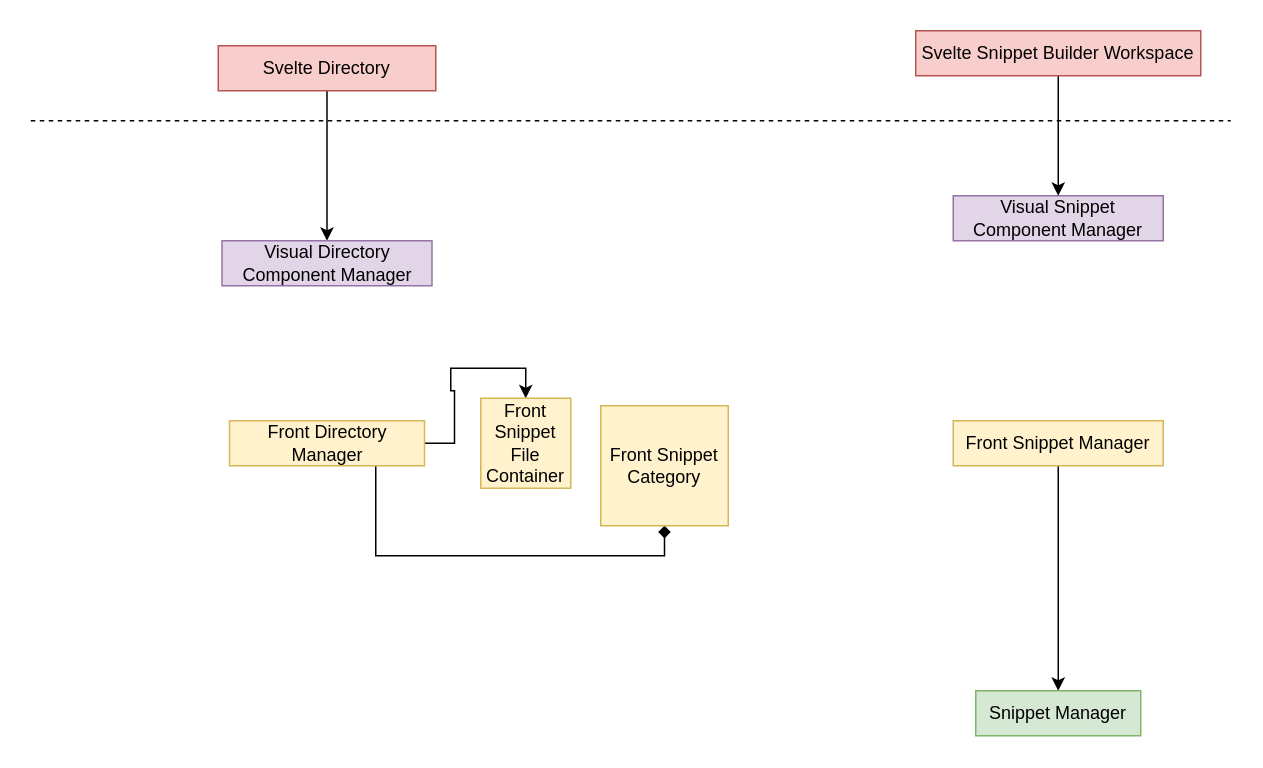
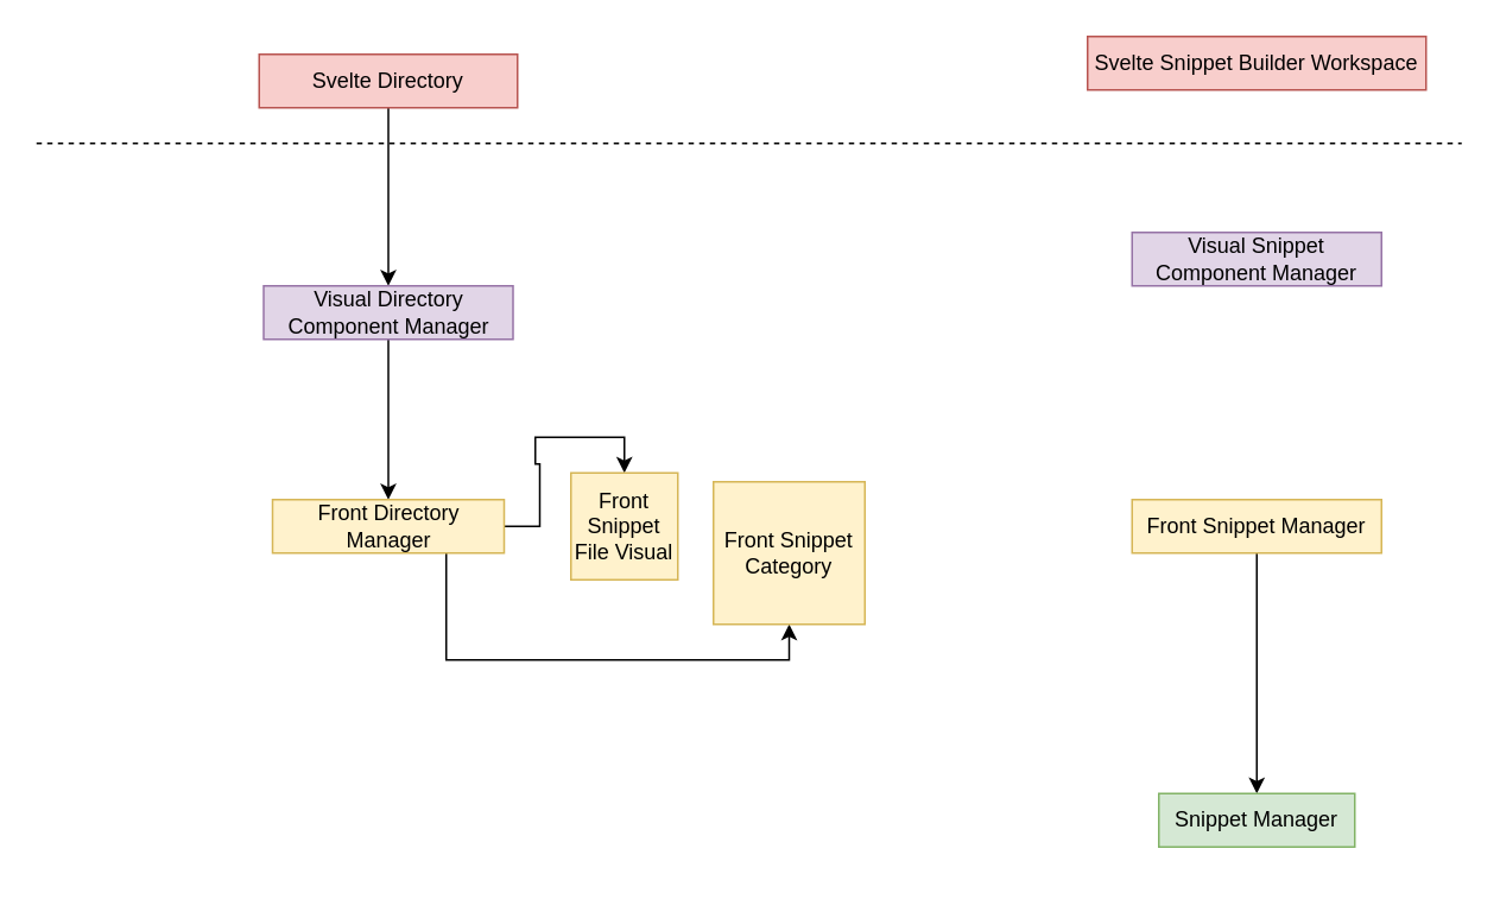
  <mxCell id="0" />
  <mxCell id="1" parent="0" />
  <mxCell id="2" value="" style="endArrow=none;dashed=1;html=1;rounded=0;" edge="1" parent="1"><mxGeometry width="50" height="50" relative="1" as="geometry"><mxPoint x="20" y="80" as="sourcePoint" /><mxPoint x="820" y="80" as="targetPoint" /></mxGeometry></mxCell>
  <mxCell id="3" style="edgeStyle=orthogonalEdgeStyle;rounded=0;orthogonalLoop=1;jettySize=auto;html=1;exitX=0.5;exitY=1;exitDx=0;exitDy=0;entryX=0.5;entryY=0;entryDx=0;entryDy=0;" edge="1" parent="1" source="4" target="6"><mxGeometry relative="1" as="geometry" /></mxCell>
  <mxCell id="4" value="Svelte Directory" style="text;strokeColor=#b85450;align=center;fillColor=#f8cecc;html=1;verticalAlign=middle;whiteSpace=wrap;rounded=0;" vertex="1" parent="1"><mxGeometry x="145" y="30" width="145" height="30" as="geometry" /></mxCell>
+ <mxCell id="5" style="edgeStyle=orthogonalEdgeStyle;rounded=0;orthogonalLoop=1;jettySize=auto;html=1;exitX=0.5;exitY=1;exitDx=0;exitDy=0;entryX=0.5;entryY=0;entryDx=0;entryDy=0;" edge="1" parent="1" source="6" target="14"><mxGeometry relative="1" as="geometry" /></mxCell>
  <mxCell id="6" value="Visual Directory Component Manager" style="text;html=1;align=center;verticalAlign=middle;whiteSpace=wrap;rounded=0;fillColor=#e1d5e7;strokeColor=#9673a6;" vertex="1" parent="1"><mxGeometry x="147.5" y="160" width="140" height="30" as="geometry" /></mxCell>
  <mxCell id="7" value="Visual Snippet Component Manager" style="text;html=1;align=center;verticalAlign=middle;whiteSpace=wrap;rounded=0;fillColor=#e1d5e7;strokeColor=#9673a6;" vertex="1" parent="1"><mxGeometry x="635" y="130" width="140" height="30" as="geometry" /></mxCell>
- <mxCell id="8" style="edgeStyle=orthogonalEdgeStyle;rounded=0;orthogonalLoop=1;jettySize=auto;html=1;exitX=0.5;exitY=1;exitDx=0;exitDy=0;entryX=0.5;entryY=0;entryDx=0;entryDy=0;" edge="1" parent="1" source="9" target="7"><mxGeometry relative="1" as="geometry" /></mxCell>
  <mxCell id="9" value="Svelte Snippet Builder Workspace" style="text;html=1;align=center;verticalAlign=middle;whiteSpace=wrap;rounded=0;fillColor=#f8cecc;strokeColor=#b85450;" vertex="1" parent="1"><mxGeometry x="610" y="20" width="190" height="30" as="geometry" /></mxCell>
  <mxCell id="10" style="edgeStyle=orthogonalEdgeStyle;rounded=0;orthogonalLoop=1;jettySize=auto;html=1;exitX=0.5;exitY=1;exitDx=0;exitDy=0;entryX=0.5;entryY=0;entryDx=0;entryDy=0;" edge="1" parent="1" source="11" target="15"><mxGeometry relative="1" as="geometry" /></mxCell>
  <mxCell id="11" value="Front Snippet Manager" style="text;html=1;align=center;verticalAlign=middle;whiteSpace=wrap;rounded=0;fillColor=#fff2cc;strokeColor=#d6b656;" vertex="1" parent="1"><mxGeometry x="635" y="280" width="140" height="30" as="geometry" /></mxCell>
  <mxCell id="12" style="edgeStyle=orthogonalEdgeStyle;rounded=0;orthogonalLoop=1;jettySize=auto;html=1;exitX=1;exitY=0.5;exitDx=0;exitDy=0;entryX=0.5;entryY=0;entryDx=0;entryDy=0;" edge="1" parent="1" source="14" target="16"><mxGeometry relative="1" as="geometry" /></mxCell>
- <mxCell id="13" style="edgeStyle=orthogonalEdgeStyle;rounded=0;orthogonalLoop=1;jettySize=auto;html=1;exitX=0.75;exitY=1;exitDx=0;exitDy=0;entryX=0.5;entryY=1;entryDx=0;entryDy=0;endArrow=diamond;" edge="1" parent="1" source="14" target="17"><mxGeometry relative="1" as="geometry" /></mxCell>
+ <mxCell id="13" style="edgeStyle=orthogonalEdgeStyle;rounded=0;orthogonalLoop=1;jettySize=auto;html=1;exitX=0.75;exitY=1;exitDx=0;exitDy=0;entryX=0.5;entryY=1;entryDx=0;entryDy=0;" edge="1" parent="1" source="14" target="17"><mxGeometry relative="1" as="geometry" /></mxCell>
  <mxCell id="14" value="Front Directory Manager" style="text;html=1;align=center;verticalAlign=middle;whiteSpace=wrap;rounded=0;fillColor=#fff2cc;strokeColor=#d6b656;" vertex="1" parent="1"><mxGeometry x="152.5" y="280" width="130" height="30" as="geometry" /></mxCell>
- <mxCell id="15" value="Snippet Manager" style="text;html=1;align=center;verticalAlign=middle;whiteSpace=wrap;rounded=0;fillColor=#d5e8d4;strokeColor=#82b366;" vertex="1" parent="1"><mxGeometry x="650" y="460" width="110" height="30" as="geometry" /></mxCell>
- <mxCell id="16" value="Front Snippet File Container" style="text;html=1;align=center;verticalAlign=middle;whiteSpace=wrap;rounded=0;fillColor=#fff2cc;strokeColor=#d6b656;" vertex="1" parent="1"><mxGeometry x="320" y="265" width="60" height="60" as="geometry" /></mxCell>
+ <mxCell id="15" value="Snippet Manager" style="text;html=1;align=center;verticalAlign=middle;whiteSpace=wrap;rounded=0;fillColor=#d5e8d4;strokeColor=#82b366;" vertex="1" parent="1"><mxGeometry x="650" y="445" width="110" height="30" as="geometry" /></mxCell>
+ <mxCell id="16" value="Front Snippet File Visual" style="text;html=1;align=center;verticalAlign=middle;whiteSpace=wrap;rounded=0;fillColor=#fff2cc;strokeColor=#d6b656;" vertex="1" parent="1"><mxGeometry x="320" y="265" width="60" height="60" as="geometry" /></mxCell>
  <mxCell id="17" value="Front Snippet Category" style="text;html=1;align=center;verticalAlign=middle;whiteSpace=wrap;rounded=0;fillColor=#fff2cc;strokeColor=#d6b656;" vertex="1" parent="1"><mxGeometry x="400" y="270" width="85" height="80" as="geometry" /></mxCell>
